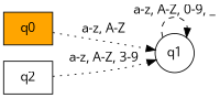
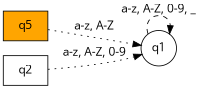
  digraph {
    fontname="Open Sans"
    rankdir=LR
    node [fillcolor=white fontname="Open Sans" shape=box style=filled]
    edge [color=black fontname="Open Sans" style=dotted]
    q1 [shape=circle]
-   q0 [fillcolor=orange]
+   q0 [fillcolor=orange label=q5]
    q2
    q1 -> q1 [label="a-z, A-Z, 0-9, _" style=dashed]
    q0 -> q1 [label="a-z, A-Z"]
-   q2 -> q1 [label="a-z, A-Z, 3-9"]
+   q2 -> q1 [label="a-z, A-Z, 0-9"]
  }
